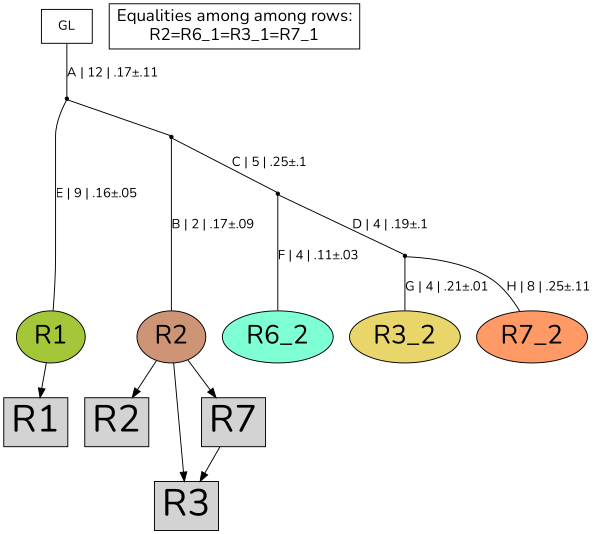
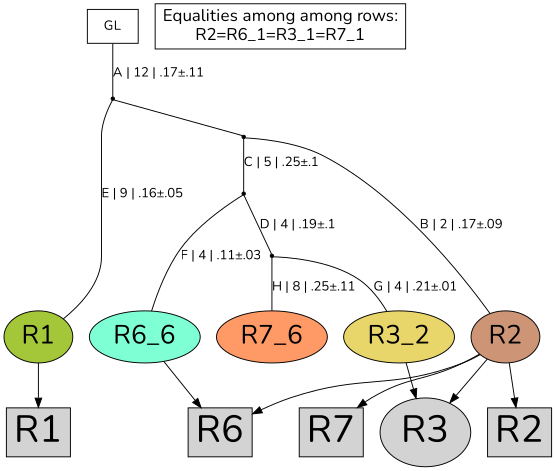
  digraph {
    fontname=Nunito
    node [fontname=Nunito shape=box style=filled]
    edge [arrowhead=none fontname=Nunito]
    n1 [fillcolor="#a4c639" fontsize=28 label=R1 shape=oval]
    n2 [fillcolor="#cd9575" fontsize=28 label=R2 shape=oval]
-   n3 [fillcolor="#7fffd4" fontsize=28 label=R6_2 shape=oval]
+   n3 [fillcolor="#7fffd4" fontsize=28 label=R6_6 shape=oval]
    n4 [fillcolor="#e9d66b" fontsize=28 label=R3_2 shape=oval]
-   n5 [fillcolor="#ff9966" fontsize=28 label=R7_2 shape=oval]
+   n5 [fillcolor="#ff9966" fontsize=28 label=R7_6 shape=oval]
    n6 [fontsize=40 label=R1]
    n7 [fontsize=40 label=R2]
-   n9 [fontsize=40 label=R3]
+   n8 [fontsize=40 label=R6]
+   n9 [fontsize=40 label=R3 shape=ellipse]
    n10 [fontsize=40 label=R7]
    n11 [fontsize=18 label="Equalities among among rows:\nR2=R6_1=R3_1=R7_1\n" style=""]
    Int1 [fillcolor=black shape=point]
    Int2 [fillcolor=black shape=point]
    Int3 [fillcolor=black shape=point]
    Int4 [fillcolor=black shape=point]
    n16 [fillcolor=white label=GL]
    subgraph sub_1 {
      rank=same
      n1
      n2
      n3
      n4
      n5
    }
    n1 -> n6 [arrowhead=normal]
    n2 -> n7 [arrowhead=normal]
+   n2 -> n8 [arrowhead=normal]
    n2 -> n9 [arrowhead=normal]
    n2 -> n10 [arrowhead=normal]
-   n10 -> n9 [arrowhead=normal]
+   n3 -> n8 [arrowhead=normal]
+   n4 -> n9 [arrowhead=normal]
    Int1 -> n4 [label="G | 4 | .21±.01"]
    Int1 -> n5 [label="H | 8 | .25±.11"]
    Int2 -> n3 [label="F | 4 | .11±.03"]
    Int2 -> Int1 [label="D | 4 | .19±.1"]
    Int3 -> n2 [label="B | 2 | .17±.09"]
    Int3 -> Int2 [label="C | 5 | .25±.1"]
    Int4 -> n1 [label="E | 9 | .16±.05"]
    Int4 -> Int3
    n16 -> Int4 [label="A | 12 | .17±.11"]
  }
